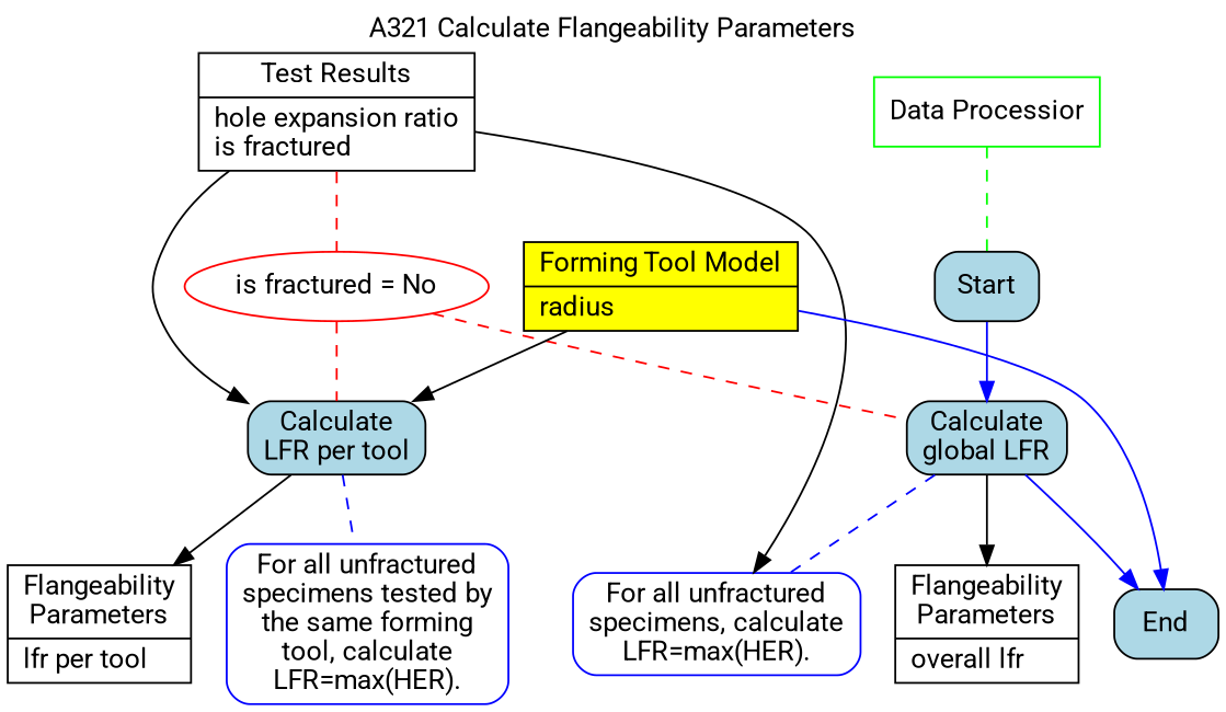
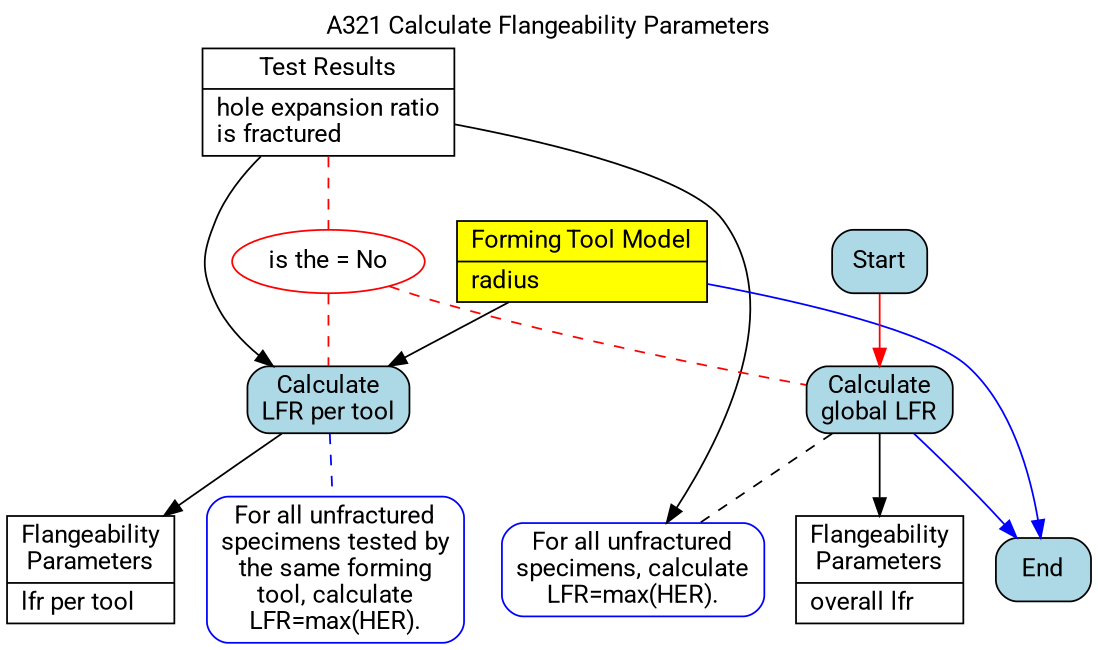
  digraph {
    fontname=Roboto
    label="A321 Calculate Flangeability Parameters"
    labelloc=t
    node [color=black fillcolor=white fontname=Roboto shape=box style=filled]
    edge [color=black dir=forward fontcolor=black fontname=Roboto style=solid]
    n1 [label="{Test Results|hole expansion ratio\lis fractured\l}" shape=record]
    n2 [fillcolor=lightblue label="Calculate\nLFR per tool" style="filled, rounded"]
-   n3 [color=red label="is fractured = No" shape=ellipse]
+   n3 [color=red label="is the = No" shape=ellipse]
    n4 [color=blue label="For all unfractured\nspecimens, calculate\nLFR=max(HER)." style="filled, rounded"]
    n5 [fillcolor=lightblue label="Calculate\nglobal LFR" style="filled, rounded"]
    n6 [label="{Flangeability\nParameters|overall lfr\l}" shape=record]
    End [fillcolor=lightblue style="filled, rounded"]
    n8 [label="{Flangeability\nParameters|lfr per tool\l}" shape=record]
    n9 [color=blue label="For all unfractured\nspecimens tested by\nthe same forming\ntool, calculate\nLFR=max(HER)." style="filled, rounded"]
    n10 [fillcolor=yellow label="{Forming Tool Model|radius\l}" shape=record]
-   n11 [color=green label="Data Processior"]
    Start [fillcolor=lightblue style="filled, rounded"]
    n1 -> n2
    n1 -> n3 [color=red dir=none style=dashed]
    n1 -> n4
    n2 -> n8
    n2 -> n9 [color=blue dir=none style=dashed fontcolor=""]
    n3 -> n2 [color=red dir=none style=dashed]
    n3 -> n5 [color=red dir=none style=dashed]
-   n5 -> n4 [color=blue dir=none style=dashed fontcolor=""]
+   n5 -> n4 [dir=none style=dashed fontcolor=""]
    n5 -> n6
    n5 -> End [color=blue fontcolor=blue]
    n10 -> n2
    n10 -> End [color=blue fontcolor=blue]
-   n11 -> Start [color=green dir=none fontcolor=blue style=dashed]
-   Start -> n5 [color=blue fontcolor=blue]
+   Start -> n5 [color=red fontcolor=blue]
  }
